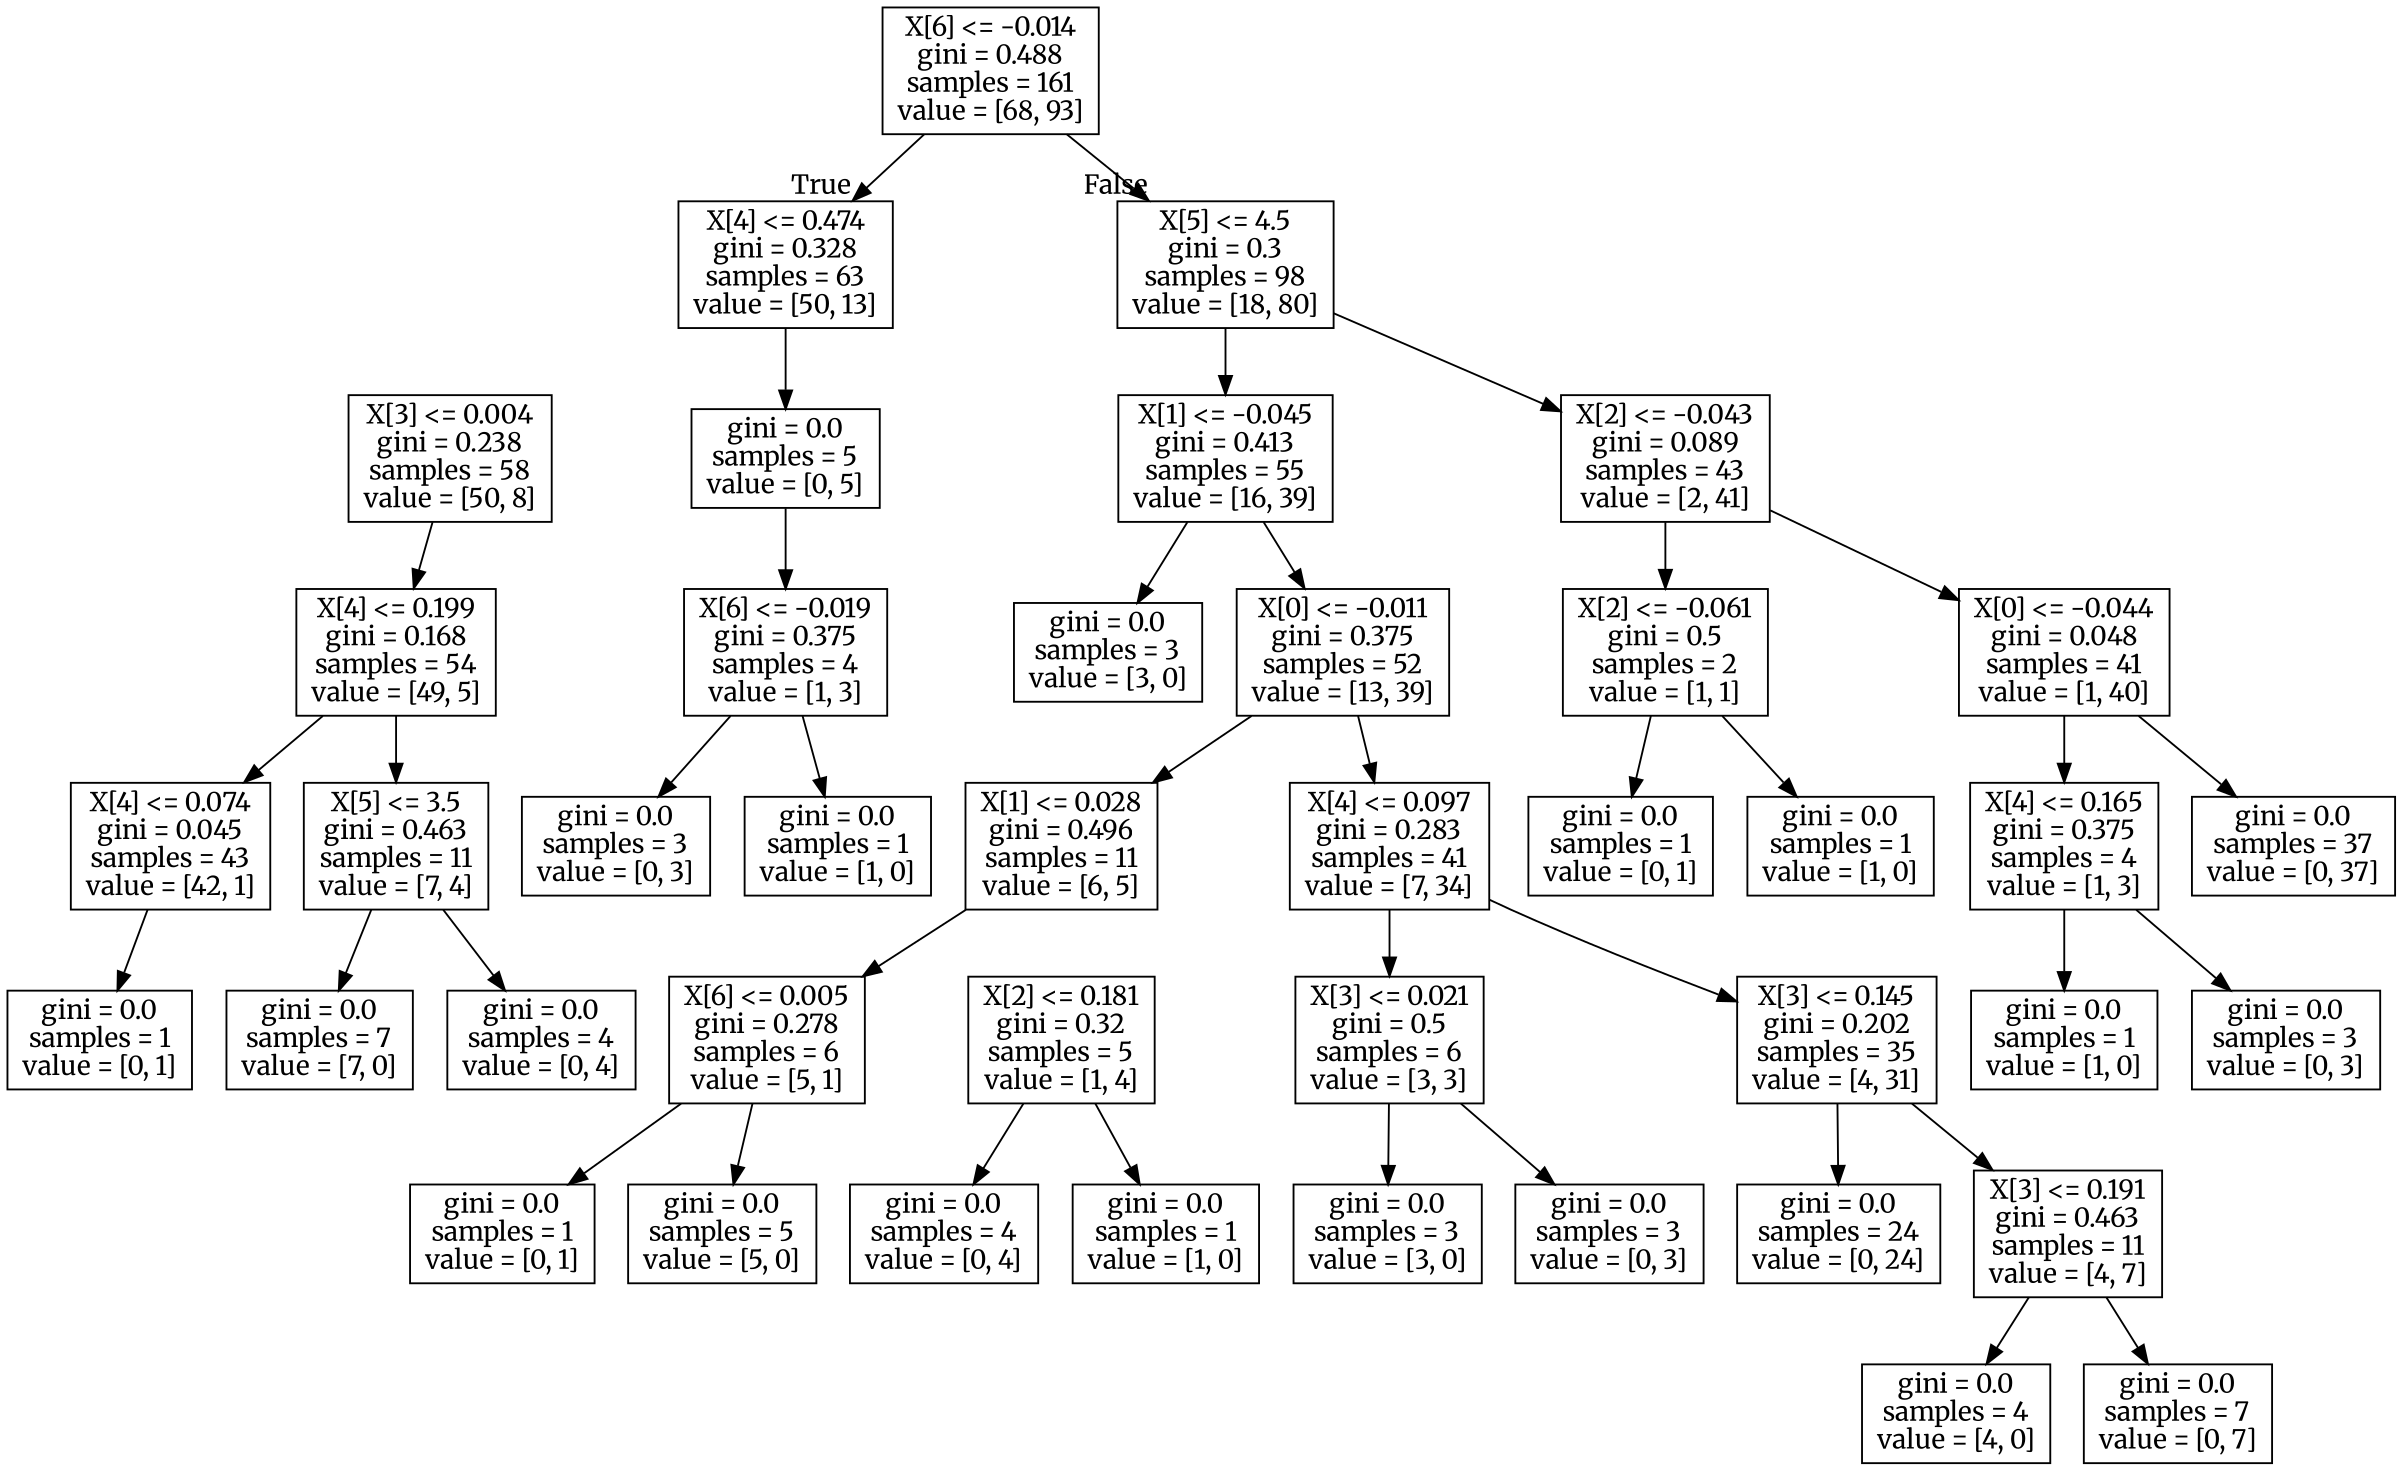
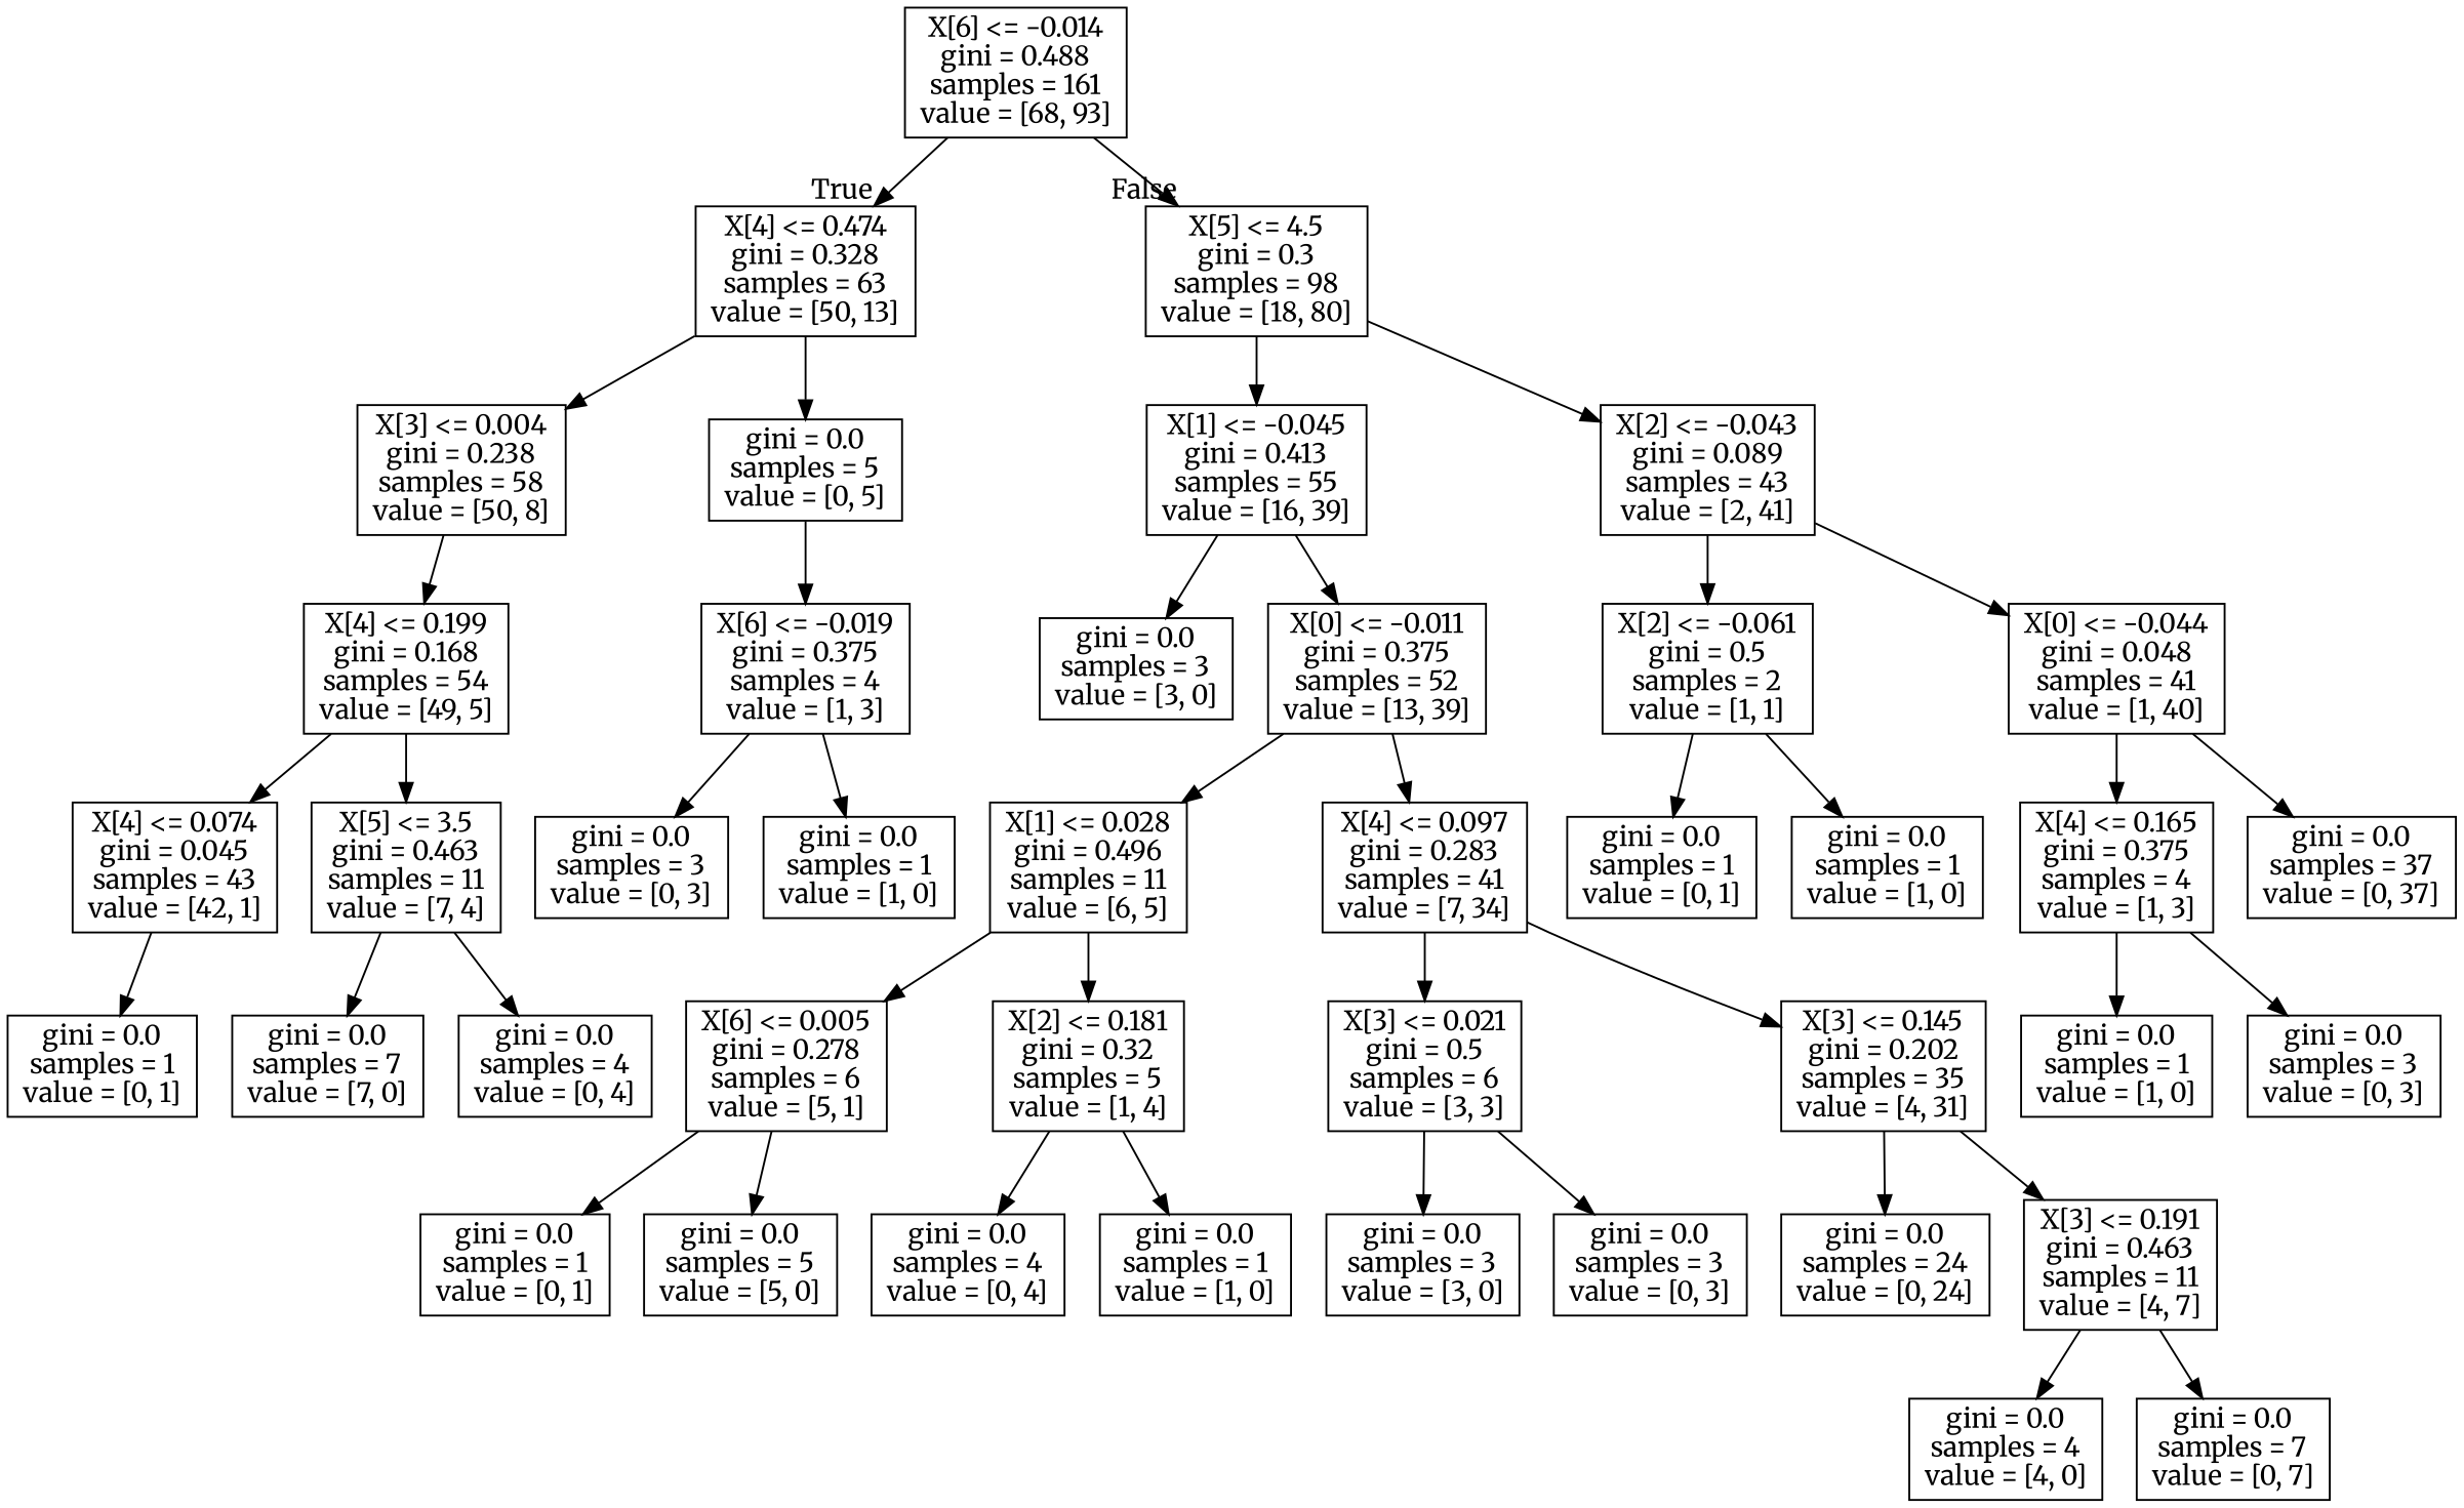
  digraph {
    fontname=Merriweather
    node [fontname=Merriweather shape=box]
    edge [fontname=Merriweather]
    n1 [label="X[6] <= -0.014\ngini = 0.488\nsamples = 161\nvalue = [68, 93]"]
    n2 [label="X[4] <= 0.474\ngini = 0.328\nsamples = 63\nvalue = [50, 13]"]
    n3 [label="X[5] <= 4.5\ngini = 0.3\nsamples = 98\nvalue = [18, 80]"]
    n4 [label="X[3] <= 0.004\ngini = 0.238\nsamples = 58\nvalue = [50, 8]"]
    n5 [label="gini = 0.0\nsamples = 5\nvalue = [0, 5]"]
    n6 [label="X[1] <= -0.045\ngini = 0.413\nsamples = 55\nvalue = [16, 39]"]
    n7 [label="X[2] <= -0.043\ngini = 0.089\nsamples = 43\nvalue = [2, 41]"]
    n8 [label="X[4] <= 0.199\ngini = 0.168\nsamples = 54\nvalue = [49, 5]"]
    n9 [label="X[6] <= -0.019\ngini = 0.375\nsamples = 4\nvalue = [1, 3]"]
    n10 [label="X[4] <= 0.074\ngini = 0.045\nsamples = 43\nvalue = [42, 1]"]
    n11 [label="X[5] <= 3.5\ngini = 0.463\nsamples = 11\nvalue = [7, 4]"]
    n12 [label="gini = 0.0\nsamples = 3\nvalue = [0, 3]"]
    n13 [label="gini = 0.0\nsamples = 1\nvalue = [1, 0]"]
    n14 [label="gini = 0.0\nsamples = 1\nvalue = [0, 1]"]
    n15 [label="gini = 0.0\nsamples = 7\nvalue = [7, 0]"]
    n16 [label="gini = 0.0\nsamples = 4\nvalue = [0, 4]"]
    n17 [label="gini = 0.0\nsamples = 3\nvalue = [3, 0]"]
    n18 [label="X[0] <= -0.011\ngini = 0.375\nsamples = 52\nvalue = [13, 39]"]
    n19 [label="X[2] <= -0.061\ngini = 0.5\nsamples = 2\nvalue = [1, 1]"]
    n20 [label="X[0] <= -0.044\ngini = 0.048\nsamples = 41\nvalue = [1, 40]"]
    n21 [label="X[1] <= 0.028\ngini = 0.496\nsamples = 11\nvalue = [6, 5]"]
    n22 [label="X[4] <= 0.097\ngini = 0.283\nsamples = 41\nvalue = [7, 34]"]
    n23 [label="X[6] <= 0.005\ngini = 0.278\nsamples = 6\nvalue = [5, 1]"]
    n24 [label="X[2] <= 0.181\ngini = 0.32\nsamples = 5\nvalue = [1, 4]"]
    n25 [label="X[3] <= 0.021\ngini = 0.5\nsamples = 6\nvalue = [3, 3]"]
    n26 [label="X[3] <= 0.145\ngini = 0.202\nsamples = 35\nvalue = [4, 31]"]
    n27 [label="gini = 0.0\nsamples = 1\nvalue = [0, 1]"]
    n28 [label="gini = 0.0\nsamples = 5\nvalue = [5, 0]"]
    n29 [label="gini = 0.0\nsamples = 4\nvalue = [0, 4]"]
    n30 [label="gini = 0.0\nsamples = 1\nvalue = [1, 0]"]
    n31 [label="gini = 0.0\nsamples = 3\nvalue = [3, 0]"]
    n32 [label="gini = 0.0\nsamples = 3\nvalue = [0, 3]"]
    n33 [label="gini = 0.0\nsamples = 24\nvalue = [0, 24]"]
    n34 [label="X[3] <= 0.191\ngini = 0.463\nsamples = 11\nvalue = [4, 7]"]
    n35 [label="gini = 0.0\nsamples = 4\nvalue = [4, 0]"]
    n36 [label="gini = 0.0\nsamples = 7\nvalue = [0, 7]"]
    n37 [label="gini = 0.0\nsamples = 1\nvalue = [0, 1]"]
    n38 [label="gini = 0.0\nsamples = 1\nvalue = [1, 0]"]
    n39 [label="X[4] <= 0.165\ngini = 0.375\nsamples = 4\nvalue = [1, 3]"]
    n40 [label="gini = 0.0\nsamples = 37\nvalue = [0, 37]"]
    n41 [label="gini = 0.0\nsamples = 1\nvalue = [1, 0]"]
    n42 [label="gini = 0.0\nsamples = 3\nvalue = [0, 3]"]
    n1 -> n2 [headlabel=True labelangle=45 labeldistance=2.5]
    n1 -> n3 [headlabel=False labelangle=-45 labeldistance=2.5]
+   n2 -> n4
    n2 -> n5
    n3 -> n6
    n3 -> n7
    n4 -> n8
    n5 -> n9
    n6 -> n17
    n6 -> n18
    n7 -> n19
    n7 -> n20
    n8 -> n10
    n8 -> n11
    n9 -> n12
    n9 -> n13
    n10 -> n14
    n11 -> n15
    n11 -> n16
    n18 -> n21
    n18 -> n22
    n19 -> n37
    n19 -> n38
    n20 -> n39
    n20 -> n40
    n21 -> n23
+   n21 -> n24
    n22 -> n25
    n22 -> n26
    n23 -> n27
    n23 -> n28
    n24 -> n29
    n24 -> n30
    n25 -> n31
    n25 -> n32
    n26 -> n33
    n26 -> n34
    n34 -> n35
    n34 -> n36
    n39 -> n41
    n39 -> n42
  }
